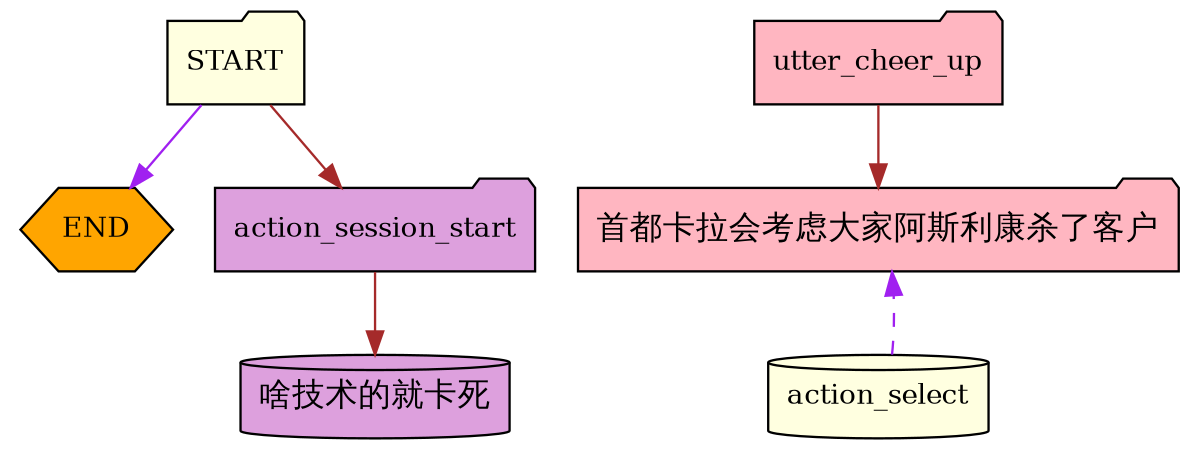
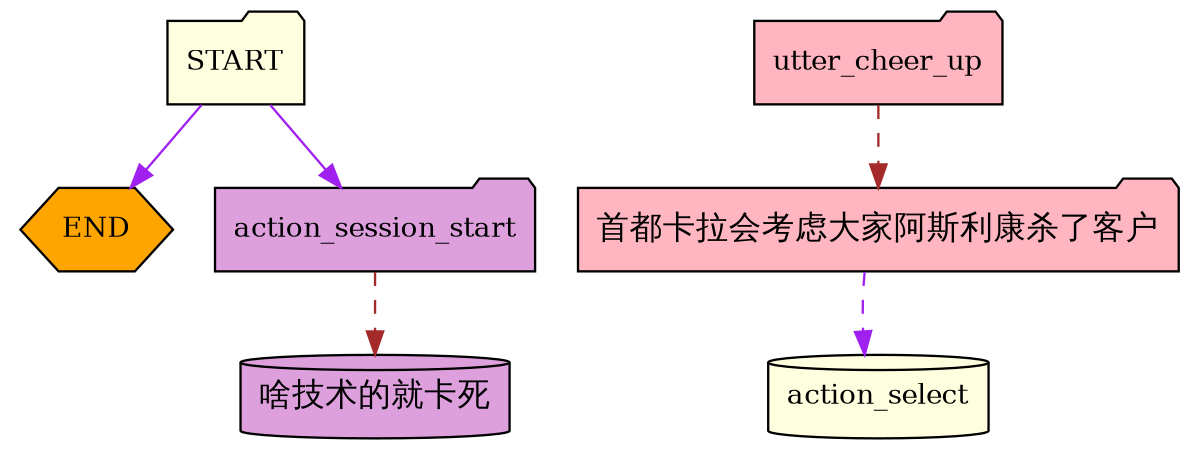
  digraph {
    node [fillcolor=lightyellow fontsize=12 shape=folder style=filled]
    edge [color=purple style=solid]
    n1 [label=START]
    n2 [fillcolor=orange label=END shape=hexagon]
    n3 [fillcolor=plum label=action_session_start]
    n4 [fillcolor=plum label="啥技术的就卡死" shape=cylinder fontsize=""]
    n5 [fillcolor=lightpink label=utter_cheer_up]
    n6 [fillcolor=lightpink label="首都卡拉会考虑大家阿斯利康杀了客户" fontsize=""]
    n7 [label=action_select shape=cylinder]
    n1 -> n2
-   n1 -> n3 [color=brown]
-   n3 -> n4 [color=brown]
-   n5 -> n6 [color=brown]
-   n7 -> n6 [style=dashed]
+   n1 -> n3
+   n3 -> n4 [color=brown style=dashed]
+   n5 -> n6 [color=brown style=dashed]
+   n6 -> n7 [style=dashed]
  }
